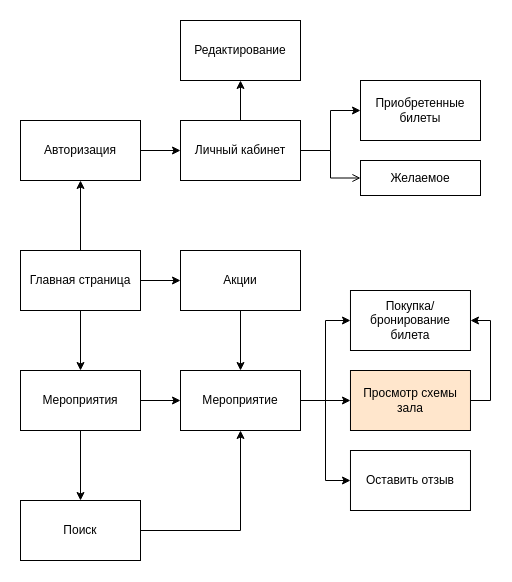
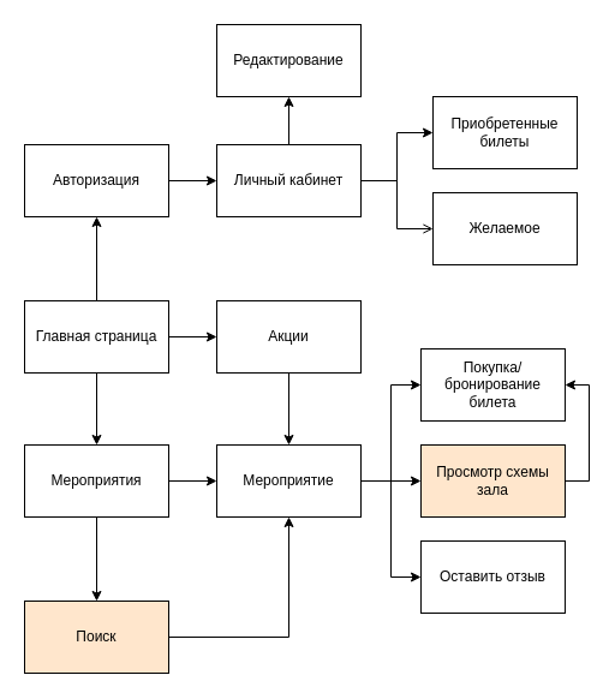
  <mxCell id="0" />
  <mxCell id="1" parent="0" />
  <mxCell id="2" value="" style="edgeStyle=orthogonalEdgeStyle;rounded=0;orthogonalLoop=1;jettySize=auto;html=1;" edge="1" parent="1" source="5" target="15"><mxGeometry relative="1" as="geometry" /></mxCell>
  <mxCell id="3" value="" style="edgeStyle=orthogonalEdgeStyle;rounded=0;orthogonalLoop=1;jettySize=auto;html=1;" edge="1" parent="1" source="5" target="7"><mxGeometry relative="1" as="geometry" /></mxCell>
  <mxCell id="4" style="edgeStyle=orthogonalEdgeStyle;rounded=0;orthogonalLoop=1;jettySize=auto;html=1;exitX=1;exitY=0.5;exitDx=0;exitDy=0;entryX=0;entryY=0.5;entryDx=0;entryDy=0;" edge="1" parent="1" source="5" target="27"><mxGeometry relative="1" as="geometry" /></mxCell>
  <mxCell id="5" value="Главная страница" style="rounded=0;whiteSpace=wrap;html=1;" vertex="1" parent="1"><mxGeometry x="20" y="250" width="120" height="60" as="geometry" /></mxCell>
  <mxCell id="6" value="" style="edgeStyle=orthogonalEdgeStyle;rounded=0;orthogonalLoop=1;jettySize=auto;html=1;" edge="1" parent="1" source="7" target="11"><mxGeometry relative="1" as="geometry" /></mxCell>
  <mxCell id="7" value="Авторизация" style="rounded=0;whiteSpace=wrap;html=1;" vertex="1" parent="1"><mxGeometry x="20" y="120" width="120" height="60" as="geometry" /></mxCell>
  <mxCell id="8" value="" style="edgeStyle=orthogonalEdgeStyle;rounded=0;orthogonalLoop=1;jettySize=auto;html=1;entryX=0;entryY=0.5;entryDx=0;entryDy=0;" edge="1" parent="1" source="11" target="12"><mxGeometry relative="1" as="geometry"><mxPoint x="340" y="110" as="targetPoint" /></mxGeometry></mxCell>
  <mxCell id="9" style="edgeStyle=orthogonalEdgeStyle;rounded=0;orthogonalLoop=1;jettySize=auto;html=1;exitX=1;exitY=0.5;exitDx=0;exitDy=0;entryX=0;entryY=0.5;entryDx=0;entryDy=0;endArrow=open;" edge="1" parent="1" source="11" target="19"><mxGeometry relative="1" as="geometry"><mxPoint x="340" y="190" as="targetPoint" /></mxGeometry></mxCell>
  <mxCell id="10" style="edgeStyle=orthogonalEdgeStyle;rounded=0;orthogonalLoop=1;jettySize=auto;html=1;exitX=0.5;exitY=0;exitDx=0;exitDy=0;entryX=0.5;entryY=1;entryDx=0;entryDy=0;" edge="1" parent="1" source="11" target="28"><mxGeometry relative="1" as="geometry" /></mxCell>
  <mxCell id="11" value="Личный кабинет" style="rounded=0;whiteSpace=wrap;html=1;" vertex="1" parent="1"><mxGeometry x="180" y="120" width="120" height="60" as="geometry" /></mxCell>
  <mxCell id="12" value="Приобретенные билеты" style="rounded=0;whiteSpace=wrap;html=1;" vertex="1" parent="1"><mxGeometry x="360" y="80" width="120" height="60" as="geometry" /></mxCell>
  <mxCell id="13" value="" style="edgeStyle=orthogonalEdgeStyle;rounded=0;orthogonalLoop=1;jettySize=auto;html=1;" edge="1" parent="1" source="15" target="18"><mxGeometry relative="1" as="geometry" /></mxCell>
  <mxCell id="14" style="edgeStyle=orthogonalEdgeStyle;rounded=0;orthogonalLoop=1;jettySize=auto;html=1;exitX=1;exitY=0.5;exitDx=0;exitDy=0;entryX=0;entryY=0.5;entryDx=0;entryDy=0;" edge="1" parent="1" source="15" target="25"><mxGeometry relative="1" as="geometry"><mxPoint x="170" y="400.222" as="targetPoint" /><Array as="points" /></mxGeometry></mxCell>
  <mxCell id="15" value="Мероприятия" style="rounded=0;whiteSpace=wrap;html=1;" vertex="1" parent="1"><mxGeometry x="20" y="370" width="120" height="60" as="geometry" /></mxCell>
  <mxCell id="16" value="Покупка/бронирование билета" style="rounded=0;whiteSpace=wrap;html=1;" vertex="1" parent="1"><mxGeometry x="349.98" y="290" width="120" height="60" as="geometry" /></mxCell>
  <mxCell id="17" style="edgeStyle=orthogonalEdgeStyle;rounded=0;orthogonalLoop=1;jettySize=auto;html=1;exitX=1;exitY=0.5;exitDx=0;exitDy=0;entryX=0.5;entryY=1;entryDx=0;entryDy=0;" edge="1" parent="1" source="18" target="25"><mxGeometry relative="1" as="geometry" /></mxCell>
- <mxCell id="18" value="Поиск" style="rounded=0;whiteSpace=wrap;html=1;" vertex="1" parent="1"><mxGeometry x="20" y="500" width="120" height="60" as="geometry" /></mxCell>
- <mxCell id="19" value="Желаемое" style="rounded=0;whiteSpace=wrap;html=1;" vertex="1" parent="1"><mxGeometry x="360" y="160" width="120" height="35" as="geometry" /></mxCell>
+ <mxCell id="18" value="Поиск" style="rounded=0;whiteSpace=wrap;html=1;fillColor=#ffe6cc;" vertex="1" parent="1"><mxGeometry x="20" y="500" width="120" height="60" as="geometry" /></mxCell>
+ <mxCell id="19" value="Желаемое" style="rounded=0;whiteSpace=wrap;html=1;" vertex="1" parent="1"><mxGeometry x="360" y="160" width="120" height="60" as="geometry" /></mxCell>
  <mxCell id="20" style="edgeStyle=orthogonalEdgeStyle;rounded=0;orthogonalLoop=1;jettySize=auto;html=1;entryX=1;entryY=0.5;entryDx=0;entryDy=0;" edge="1" parent="1" source="21" target="16"><mxGeometry relative="1" as="geometry"><Array as="points"><mxPoint x="489.98" y="400" /><mxPoint x="489.98" y="320" /></Array></mxGeometry></mxCell>
  <mxCell id="21" value="Просмотр схемы зала" style="rounded=0;whiteSpace=wrap;html=1;fillColor=#ffe6cc;" vertex="1" parent="1"><mxGeometry x="349.98" y="370" width="120" height="60" as="geometry" /></mxCell>
  <mxCell id="22" style="edgeStyle=orthogonalEdgeStyle;rounded=0;orthogonalLoop=1;jettySize=auto;html=1;exitX=1;exitY=0.5;exitDx=0;exitDy=0;entryX=0;entryY=0.5;entryDx=0;entryDy=0;" edge="1" parent="1" source="25" target="16"><mxGeometry relative="1" as="geometry" /></mxCell>
  <mxCell id="23" style="edgeStyle=orthogonalEdgeStyle;rounded=0;orthogonalLoop=1;jettySize=auto;html=1;exitX=1;exitY=0.5;exitDx=0;exitDy=0;entryX=0;entryY=0.5;entryDx=0;entryDy=0;" edge="1" parent="1" source="25" target="29"><mxGeometry relative="1" as="geometry" /></mxCell>
  <mxCell id="24" style="edgeStyle=orthogonalEdgeStyle;rounded=0;orthogonalLoop=1;jettySize=auto;html=1;exitX=1;exitY=0.5;exitDx=0;exitDy=0;entryX=0;entryY=0.5;entryDx=0;entryDy=0;" edge="1" parent="1" source="25" target="21"><mxGeometry relative="1" as="geometry" /></mxCell>
  <mxCell id="25" value="Мероприятие" style="rounded=0;whiteSpace=wrap;html=1;" vertex="1" parent="1"><mxGeometry x="180" y="370" width="120" height="60" as="geometry" /></mxCell>
  <mxCell id="26" style="edgeStyle=orthogonalEdgeStyle;rounded=0;orthogonalLoop=1;jettySize=auto;html=1;exitX=0.5;exitY=1;exitDx=0;exitDy=0;entryX=0.5;entryY=0;entryDx=0;entryDy=0;" edge="1" parent="1" source="27" target="25"><mxGeometry relative="1" as="geometry" /></mxCell>
  <mxCell id="27" value="Акции" style="rounded=0;whiteSpace=wrap;html=1;" vertex="1" parent="1"><mxGeometry x="180" y="250" width="120" height="60" as="geometry" /></mxCell>
  <mxCell id="28" value="Редактирование" style="rounded=0;whiteSpace=wrap;html=1;" vertex="1" parent="1"><mxGeometry x="180" y="20" width="120" height="60" as="geometry" /></mxCell>
  <mxCell id="29" value="Оставить отзыв" style="rounded=0;whiteSpace=wrap;html=1;" vertex="1" parent="1"><mxGeometry x="349.98" y="450" width="120" height="60" as="geometry" /></mxCell>
